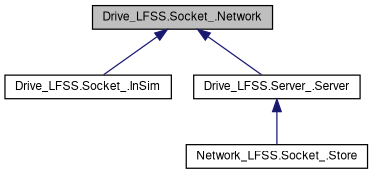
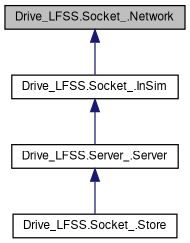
  digraph {
    node [color=black fontname=FreeSans fontsize=10 shape=record]
    edge [color=midnightblue dir=back fontname=FreeSans fontsize=10 labelfontname=FreeSans labelfontsize=10 style=solid]
    n1 [fillcolor=grey75 fontcolor=black height=0.2 label="Drive_LFSS.Socket_.Network" style=filled width=0.4]
    n2 [height=0.2 label="Drive_LFSS.Socket_.InSim" width=0.4]
    n3 [height=0.2 label="Drive_LFSS.Server_.Server" width=0.4]
-   n4 [height=0.2 label="Network_LFSS.Socket_.Store" width=0.4]
+   n4 [height=0.2 label="Drive_LFSS.Socket_.Store" width=0.4]
    n1 -> n2
-   n1 -> n3
+   n2 -> n3
    n3 -> n4
  }
